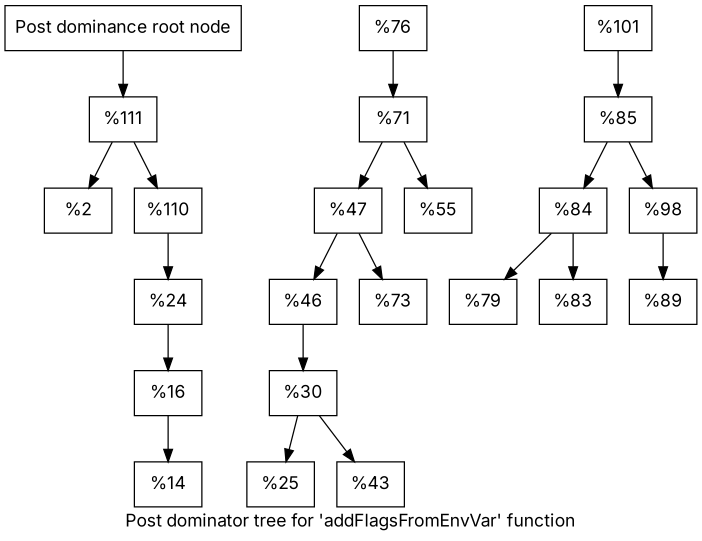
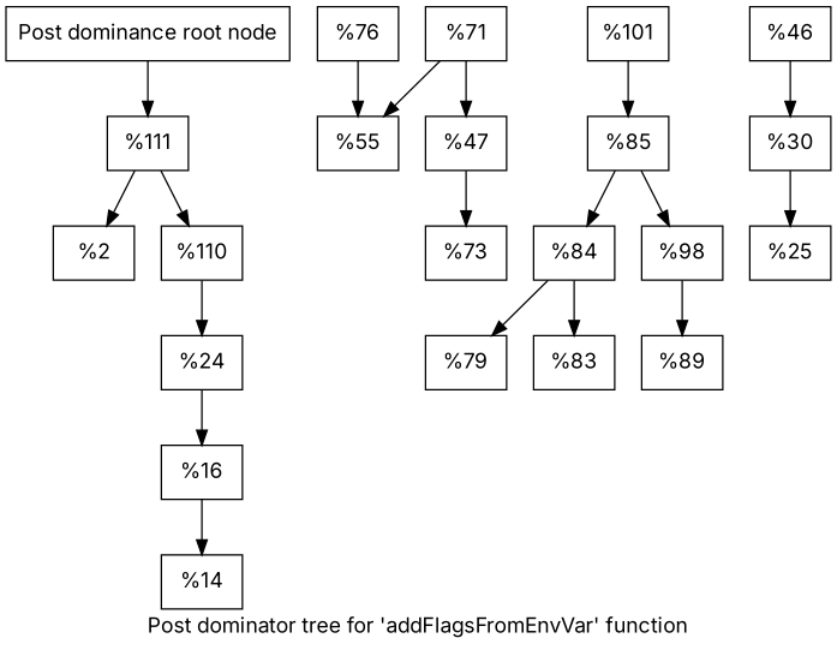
  digraph {
    fontname=Inter
    label="Post dominator tree for 'addFlagsFromEnvVar' function"
    node [fontname=Inter shape=record]
    edge [fontname=Inter]
    n1 [label="{Post dominance root node}"]
    n2 [label="{%111}"]
    n3 [label="{%2}"]
    n4 [label="{%110}"]
    n5 [label="{%24}"]
    n6 [label="{%16}"]
    n7 [label="{%14}"]
    n8 [label="{%76}"]
    n9 [label="{%71}"]
    n10 [label="{%101}"]
    n11 [label="{%85}"]
    n12 [label="{%47}"]
    n13 [label="{%55}"]
    n14 [label="{%84}"]
    n15 [label="{%98}"]
    n16 [label="{%46}"]
    n17 [label="{%73}"]
    n18 [label="{%30}"]
    n19 [label="{%25}"]
-   n20 [label="{%43}"]
    n21 [label="{%79}"]
    n22 [label="{%83}"]
    n23 [label="{%89}"]
    n1 -> n2
    n2 -> n3
    n2 -> n4
    n4 -> n5
    n5 -> n6
    n6 -> n7
-   n8 -> n9
+   n8 -> n13
    n9 -> n12
    n9 -> n13
    n10 -> n11
    n11 -> n14
    n11 -> n15
-   n12 -> n16
    n12 -> n17
    n14 -> n21
    n14 -> n22
    n15 -> n23
    n16 -> n18
    n18 -> n19
-   n18 -> n20
  }
